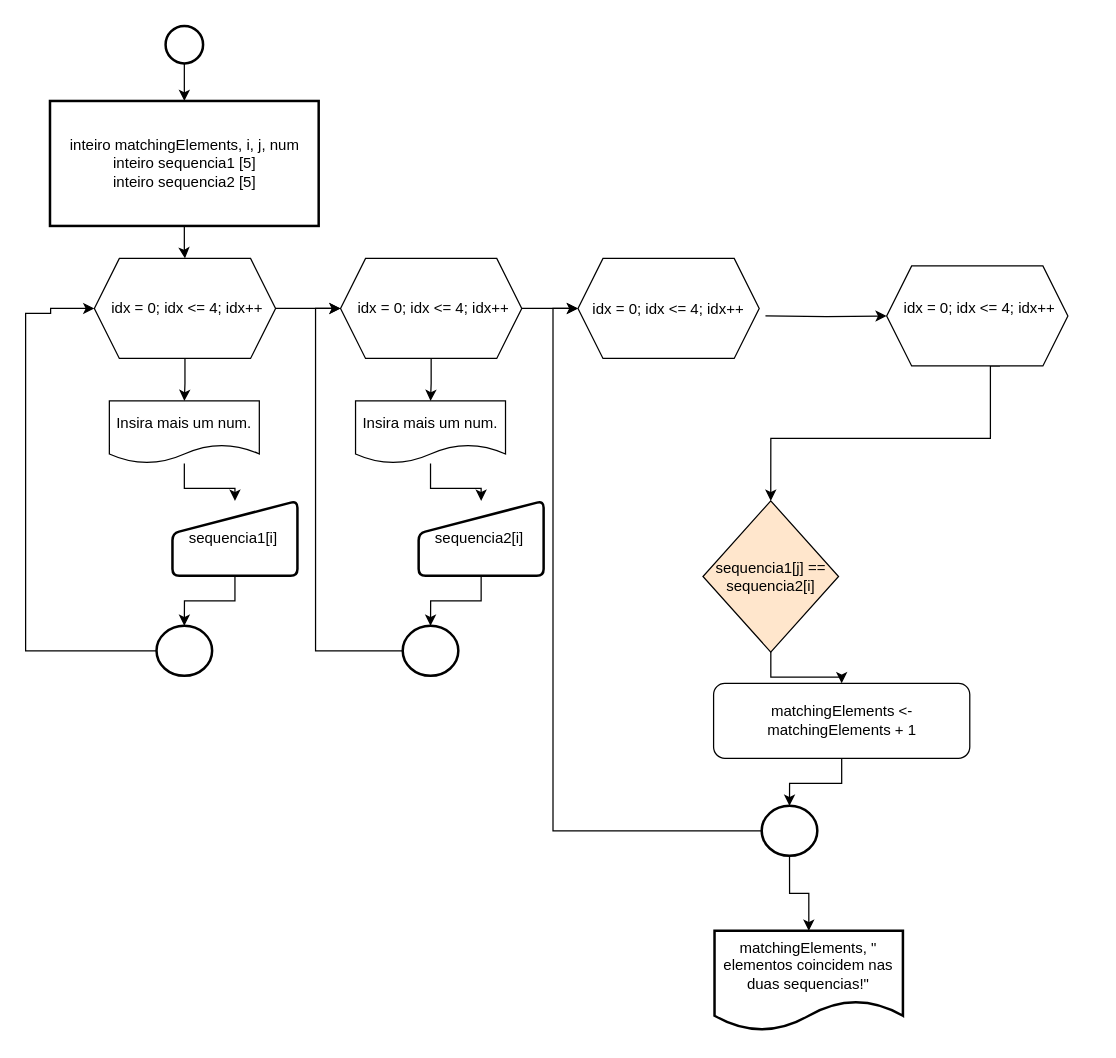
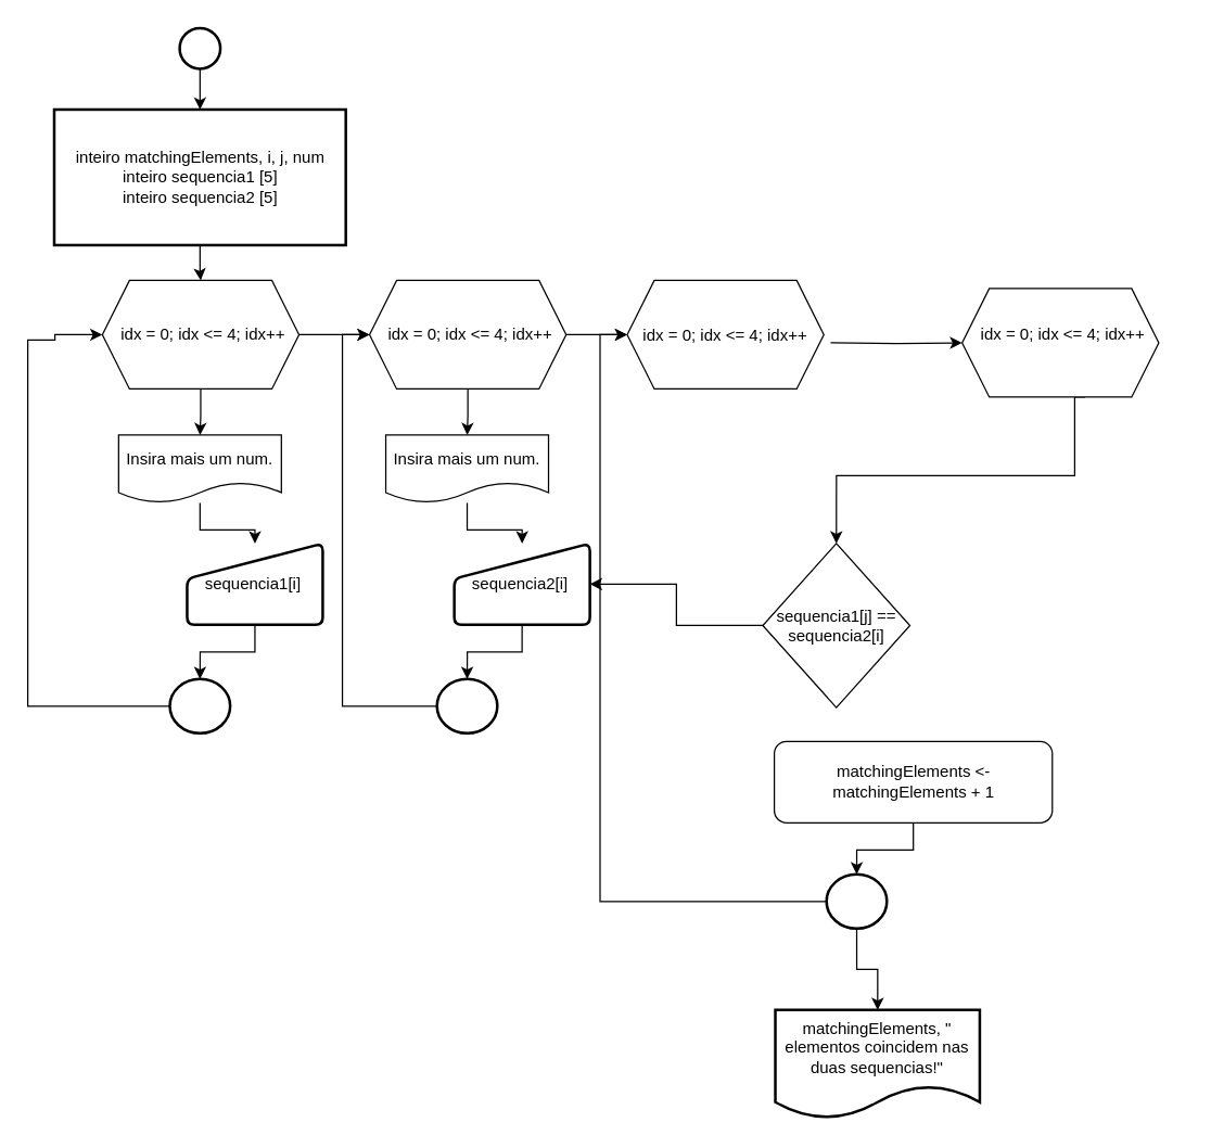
  <mxCell id="0" />
  <mxCell id="1" parent="0" />
  <mxCell id="2" value="" style="edgeStyle=orthogonalEdgeStyle;rounded=0;orthogonalLoop=1;jettySize=auto;html=1;" parent="1" source="3" target="6" edge="1"><mxGeometry relative="1" as="geometry" /></mxCell>
  <mxCell id="3" value="" style="strokeWidth=2;html=1;shape=mxgraph.flowchart.start_2;whiteSpace=wrap;" parent="1" vertex="1"><mxGeometry x="132" y="20" width="30" height="30" as="geometry" /></mxCell>
  <mxCell id="4" style="edgeStyle=orthogonalEdgeStyle;rounded=0;orthogonalLoop=1;jettySize=auto;html=1;" parent="1" edge="1"><mxGeometry relative="1" as="geometry" /></mxCell>
  <mxCell id="5" style="edgeStyle=orthogonalEdgeStyle;rounded=0;orthogonalLoop=1;jettySize=auto;html=1;entryX=0.5;entryY=0;entryDx=0;entryDy=0;" parent="1" source="6" target="9" edge="1"><mxGeometry relative="1" as="geometry" /></mxCell>
  <mxCell id="6" value="inteiro matchingElements, i, j, num&lt;div&gt;&lt;div&gt;inteiro sequencia1 [5]&lt;/div&gt;&lt;div&gt;inteiro sequencia2 [5]&lt;/div&gt;&lt;/div&gt;" style="whiteSpace=wrap;html=1;strokeWidth=2;" parent="1" vertex="1"><mxGeometry x="39.5" y="80" width="215" height="100" as="geometry" /></mxCell>
  <mxCell id="7" value="" style="edgeStyle=orthogonalEdgeStyle;rounded=0;orthogonalLoop=1;jettySize=auto;html=1;" parent="1" source="9" target="12" edge="1"><mxGeometry relative="1" as="geometry" /></mxCell>
  <mxCell id="8" style="edgeStyle=orthogonalEdgeStyle;rounded=0;orthogonalLoop=1;jettySize=auto;html=1;entryX=0;entryY=0.5;entryDx=0;entryDy=0;" parent="1" source="9" target="19" edge="1"><mxGeometry relative="1" as="geometry" /></mxCell>
  <mxCell id="9" value="" style="shape=hexagon;perimeter=hexagonPerimeter2;whiteSpace=wrap;html=1;fixedSize=1;" parent="1" vertex="1"><mxGeometry x="75" y="206" width="145" height="80" as="geometry" /></mxCell>
  <mxCell id="10" value="idx = 0; idx &lt;= 4; idx++" style="text;whiteSpace=wrap;" parent="1" vertex="1"><mxGeometry x="87" y="232" width="150" height="40" as="geometry" /></mxCell>
  <mxCell id="11" style="edgeStyle=orthogonalEdgeStyle;rounded=0;orthogonalLoop=1;jettySize=auto;html=1;" parent="1" source="12" target="14" edge="1"><mxGeometry relative="1" as="geometry" /></mxCell>
  <mxCell id="12" value="Insira mais um num." style="shape=document;whiteSpace=wrap;html=1;boundedLbl=1;" parent="1" vertex="1"><mxGeometry x="87" y="320" width="120" height="50" as="geometry" /></mxCell>
  <mxCell id="13" value="" style="edgeStyle=orthogonalEdgeStyle;rounded=0;orthogonalLoop=1;jettySize=auto;html=1;" parent="1" source="14" target="16" edge="1"><mxGeometry relative="1" as="geometry" /></mxCell>
  <mxCell id="14" value="sequencia1[i]&amp;nbsp;" style="html=1;strokeWidth=2;shape=manualInput;whiteSpace=wrap;rounded=1;size=26;arcSize=11;" parent="1" vertex="1"><mxGeometry x="137.5" y="400" width="100" height="60" as="geometry" /></mxCell>
  <mxCell id="15" style="edgeStyle=orthogonalEdgeStyle;rounded=0;orthogonalLoop=1;jettySize=auto;html=1;entryX=0;entryY=0.5;entryDx=0;entryDy=0;" parent="1" source="16" target="9" edge="1"><mxGeometry relative="1" as="geometry"><Array as="points"><mxPoint x="20" y="520" /><mxPoint x="20" y="250" /><mxPoint x="40" y="250" /><mxPoint x="40" y="246" /></Array></mxGeometry></mxCell>
  <mxCell id="16" value="" style="ellipse;whiteSpace=wrap;html=1;strokeWidth=2;rounded=1;arcSize=11;" parent="1" vertex="1"><mxGeometry x="124.75" y="500" width="44.5" height="40" as="geometry" /></mxCell>
  <mxCell id="17" value="" style="edgeStyle=orthogonalEdgeStyle;rounded=0;orthogonalLoop=1;jettySize=auto;html=1;" parent="1" source="19" target="22" edge="1"><mxGeometry relative="1" as="geometry" /></mxCell>
  <mxCell id="18" style="edgeStyle=orthogonalEdgeStyle;rounded=0;orthogonalLoop=1;jettySize=auto;html=1;entryX=0;entryY=0.5;entryDx=0;entryDy=0;" parent="1" source="19" target="27" edge="1"><mxGeometry relative="1" as="geometry" /></mxCell>
  <mxCell id="19" value="" style="shape=hexagon;perimeter=hexagonPerimeter2;whiteSpace=wrap;html=1;fixedSize=1;" parent="1" vertex="1"><mxGeometry x="272" y="206" width="145" height="80" as="geometry" /></mxCell>
  <mxCell id="20" value="idx = 0; idx &lt;= 4; idx++" style="text;whiteSpace=wrap;" parent="1" vertex="1"><mxGeometry x="284" y="232" width="150" height="40" as="geometry" /></mxCell>
  <mxCell id="21" style="edgeStyle=orthogonalEdgeStyle;rounded=0;orthogonalLoop=1;jettySize=auto;html=1;" parent="1" source="22" target="24" edge="1"><mxGeometry relative="1" as="geometry" /></mxCell>
  <mxCell id="22" value="Insira mais um num." style="shape=document;whiteSpace=wrap;html=1;boundedLbl=1;" parent="1" vertex="1"><mxGeometry x="284" y="320" width="120" height="50" as="geometry" /></mxCell>
  <mxCell id="23" value="" style="edgeStyle=orthogonalEdgeStyle;rounded=0;orthogonalLoop=1;jettySize=auto;html=1;" parent="1" source="24" target="26" edge="1"><mxGeometry relative="1" as="geometry" /></mxCell>
  <mxCell id="24" value="sequencia2[i]&amp;nbsp;" style="html=1;strokeWidth=2;shape=manualInput;whiteSpace=wrap;rounded=1;size=26;arcSize=11;" parent="1" vertex="1"><mxGeometry x="334.5" y="400" width="100" height="60" as="geometry" /></mxCell>
  <mxCell id="25" style="edgeStyle=orthogonalEdgeStyle;rounded=0;orthogonalLoop=1;jettySize=auto;html=1;entryX=0;entryY=0.5;entryDx=0;entryDy=0;" parent="1" source="26" target="19" edge="1"><mxGeometry relative="1" as="geometry"><Array as="points"><mxPoint x="252" y="520" /><mxPoint x="252" y="246" /></Array></mxGeometry></mxCell>
  <mxCell id="26" value="" style="ellipse;whiteSpace=wrap;html=1;strokeWidth=2;rounded=1;arcSize=11;" parent="1" vertex="1"><mxGeometry x="321.75" y="500" width="44.5" height="40" as="geometry" /></mxCell>
  <mxCell id="27" value="" style="shape=hexagon;perimeter=hexagonPerimeter2;whiteSpace=wrap;html=1;fixedSize=1;" parent="1" vertex="1"><mxGeometry x="462" y="206" width="145" height="80" as="geometry" /></mxCell>
  <mxCell id="28" style="edgeStyle=orthogonalEdgeStyle;rounded=0;orthogonalLoop=1;jettySize=auto;html=1;entryX=0;entryY=0.5;entryDx=0;entryDy=0;" parent="1" target="38" edge="1"><mxGeometry relative="1" as="geometry"><mxPoint x="612" y="252" as="sourcePoint" /></mxGeometry></mxCell>
  <mxCell id="29" value="idx = 0; idx &lt;= 4; idx++" style="text;whiteSpace=wrap;" parent="1" vertex="1"><mxGeometry x="472" y="233" width="150" height="40" as="geometry" /></mxCell>
  <mxCell id="30" style="edgeStyle=orthogonalEdgeStyle;rounded=0;orthogonalLoop=1;jettySize=auto;html=1;entryX=0;entryY=0.5;entryDx=0;entryDy=0;" parent="1" source="32" target="27" edge="1"><mxGeometry relative="1" as="geometry"><Array as="points"><mxPoint x="442" y="664" /><mxPoint x="442" y="246" /></Array></mxGeometry></mxCell>
  <mxCell id="31" value="" style="edgeStyle=orthogonalEdgeStyle;rounded=0;orthogonalLoop=1;jettySize=auto;html=1;" edge="1" parent="1" source="32" target="40"><mxGeometry relative="1" as="geometry" /></mxCell>
  <mxCell id="32" value="" style="ellipse;whiteSpace=wrap;html=1;strokeWidth=2;rounded=1;arcSize=11;" parent="1" vertex="1"><mxGeometry x="609" y="644" width="44.5" height="40" as="geometry" /></mxCell>
- <mxCell id="33" value="" style="edgeStyle=orthogonalEdgeStyle;rounded=0;orthogonalLoop=1;jettySize=auto;html=1;" parent="1" source="34" target="36" edge="1"><mxGeometry relative="1" as="geometry" /></mxCell>
- <mxCell id="34" value="sequencia1[j] == sequencia2[i]" style="rhombus;whiteSpace=wrap;html=1;fillColor=#ffe6cc;" parent="1" vertex="1"><mxGeometry x="562" y="400" width="108.5" height="121" as="geometry" /></mxCell>
+ <mxCell id="33" value="" style="edgeStyle=orthogonalEdgeStyle;rounded=0;orthogonalLoop=1;jettySize=auto;html=1;" parent="1" source="34" target="24" edge="1"><mxGeometry relative="1" as="geometry" /></mxCell>
+ <mxCell id="34" value="sequencia1[j] == sequencia2[i]" style="rhombus;whiteSpace=wrap;html=1;" parent="1" vertex="1"><mxGeometry x="562" y="400" width="108.5" height="121" as="geometry" /></mxCell>
  <mxCell id="35" style="edgeStyle=orthogonalEdgeStyle;rounded=0;orthogonalLoop=1;jettySize=auto;html=1;entryX=0.5;entryY=0;entryDx=0;entryDy=0;" parent="1" source="36" target="32" edge="1"><mxGeometry relative="1" as="geometry" /></mxCell>
  <mxCell id="36" value="matchingElements &amp;lt;- matchingElements + 1" style="rounded=1;whiteSpace=wrap;html=1;" parent="1" vertex="1"><mxGeometry x="570.5" y="546" width="205" height="60" as="geometry" /></mxCell>
  <mxCell id="37" value="" style="edgeStyle=orthogonalEdgeStyle;rounded=0;orthogonalLoop=1;jettySize=auto;html=1;exitX=0.625;exitY=1;exitDx=0;exitDy=0;entryX=0.5;entryY=0;entryDx=0;entryDy=0;" parent="1" source="38" target="34" edge="1"><mxGeometry relative="1" as="geometry"><mxPoint x="719" y="253" as="sourcePoint" /><mxPoint x="542" y="441" as="targetPoint" /><Array as="points"><mxPoint x="792" y="292" /><mxPoint x="792" y="350" /><mxPoint x="616" y="350" /></Array></mxGeometry></mxCell>
  <mxCell id="38" value="" style="shape=hexagon;perimeter=hexagonPerimeter2;whiteSpace=wrap;html=1;fixedSize=1;" parent="1" vertex="1"><mxGeometry x="709" y="212" width="145" height="80" as="geometry" /></mxCell>
  <mxCell id="39" value="idx = 0; idx &lt;= 4; idx++" style="text;whiteSpace=wrap;" parent="1" vertex="1"><mxGeometry x="721" y="232" width="150" height="40" as="geometry" /></mxCell>
  <mxCell id="40" value="matchingElements, &quot; elementos coincidem nas duas sequencias!&quot;" style="shape=document;whiteSpace=wrap;html=1;boundedLbl=1;strokeWidth=2;rounded=1;arcSize=11;" vertex="1" parent="1"><mxGeometry x="571.25" y="744" width="150.75" height="80" as="geometry" /></mxCell>
